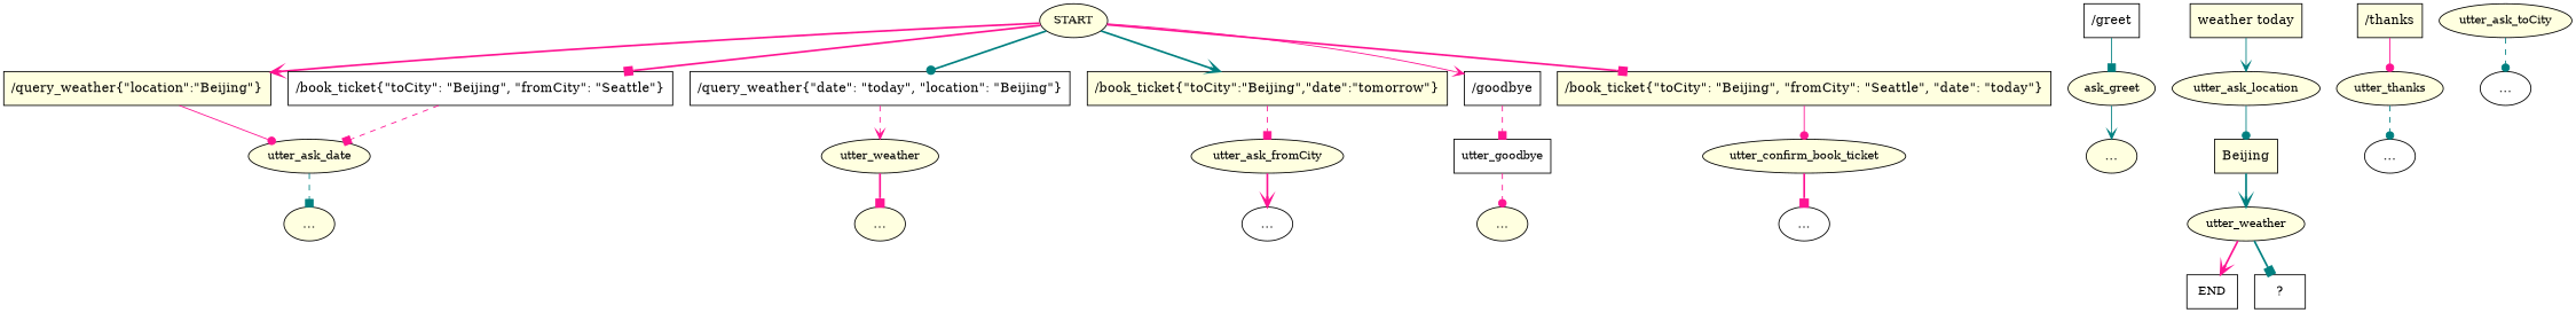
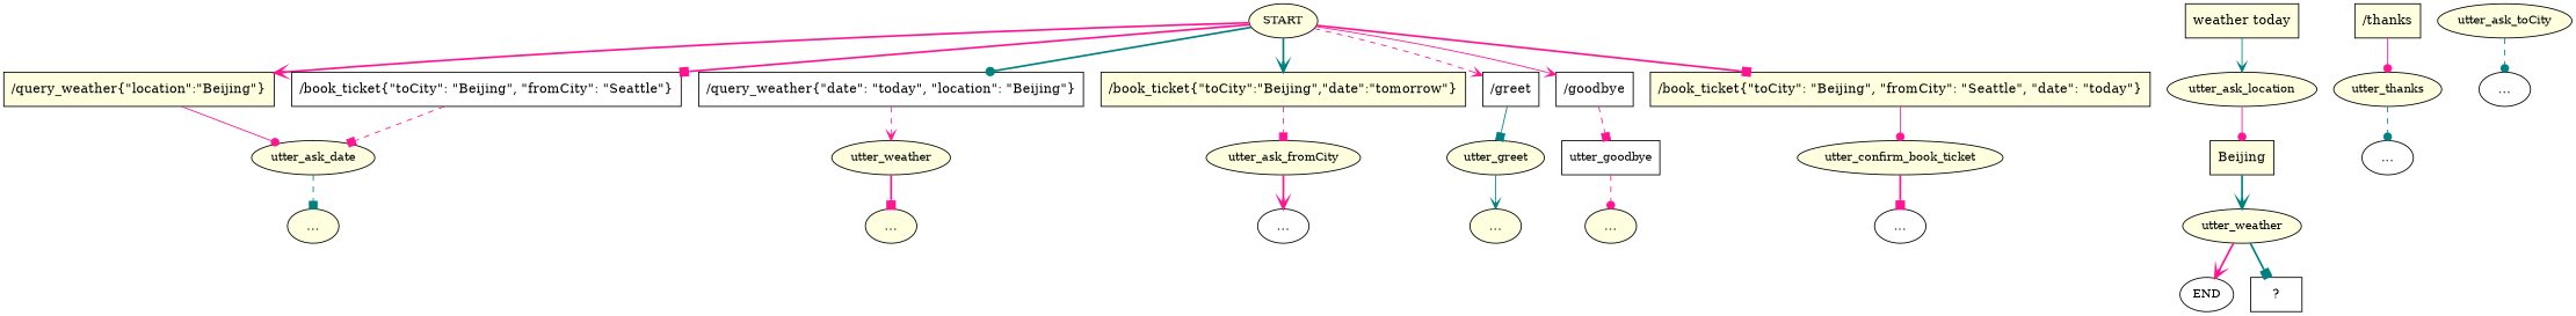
  digraph {
    node [fillcolor=lightyellow style=filled]
    edge [arrowhead=vee color=deeppink style=bold]
    n1 [fontsize=12 label=START]
    n2 [label="/query_weather\{\"location\":\"Beijing\"\}" shape=rect]
    n3 [fillcolor=white label="/book_ticket\{\"toCity\":\ \"Beijing\",\ \"fromCity\":\ \"Seattle\"\}" shape=rect]
    n4 [fillcolor=white label="/query_weather\{\"date\":\ \"today\",\ \"location\":\ \"Beijing\"\}" shape=rect]
    n5 [label="/book_ticket\{\"toCity\":\"Beijing\",\"date\":\"tomorrow\"\}" shape=rect]
    n6 [fillcolor=white label="/greet" shape=rect]
    n7 [fillcolor=white label="/goodbye" shape=rect]
    n8 [label="/book_ticket\{\"toCity\":\ \"Beijing\",\ \"fromCity\":\ \"Seattle\",\ \"date\":\ \"today\"\}" shape=rect]
    n9 [fontsize=12 label=utter_ask_date]
    n10 [fontsize=12 label=utter_weather]
    n11 [fontsize=12 label=utter_ask_fromCity]
-   n12 [fontsize=12 label=ask_greet]
+   n12 [fontsize=12 label=utter_greet]
    n13 [label="weather\ today" shape=rect]
    n14 [fontsize=12 label=utter_ask_location]
    n15 [fillcolor=white fontsize=12 label=utter_goodbye shape=box]
    n16 [label="/thanks" shape=rect]
    n17 [fontsize=12 label=utter_thanks]
    n18 [fontsize=12 label=utter_confirm_book_ticket]
-   n19 [fillcolor=white fontsize=12 label=END shape=box]
+   n19 [fillcolor=white fontsize=12 label=END]
    n20 [fontsize=12 label=utter_ask_toCity]
    n21 [fillcolor=white label="..."]
    n22 [label="..."]
    n23 [label="..."]
    n24 [fillcolor=white label="..."]
    n25 [label="..."]
    n26 [label=Beijing shape=rect]
    n27 [fontsize=12 label=utter_weather]
    n28 [fillcolor=white label="  ?  " shape=rect]
    n29 [label="..."]
    n30 [fillcolor=white label="..."]
    n31 [fillcolor=white label="..."]
    n1 -> n2
    n1 -> n3 [arrowhead=box]
    n1 -> n4 [arrowhead=dot color=teal]
    n1 -> n5 [color=teal]
+   n1 -> n6 [style=dashed]
    n1 -> n7 [style=solid]
    n1 -> n8 [arrowhead=box]
    n2 -> n9 [arrowhead=dot style=solid]
    n3 -> n9 [arrowhead=box style=dashed]
    n4 -> n10 [style=dashed]
    n5 -> n11 [arrowhead=box style=dashed]
    n6 -> n12 [arrowhead=box color=teal style=solid]
    n7 -> n15 [arrowhead=box style=dashed]
    n8 -> n18 [arrowhead=dot style=solid]
    n9 -> n22 [arrowhead=box color=teal style=dashed]
    n10 -> n23 [arrowhead=box]
    n11 -> n24
    n12 -> n25 [color=teal style=solid]
    n13 -> n14 [color=teal style=solid]
-   n14 -> n26 [arrowhead=dot color=teal style=solid]
+   n14 -> n26 [arrowhead=dot style=solid]
    n15 -> n29 [arrowhead=dot style=dashed]
    n16 -> n17 [arrowhead=dot style=solid]
    n17 -> n30 [arrowhead=dot color=teal style=dashed]
    n18 -> n31 [arrowhead=box]
    n20 -> n21 [arrowhead=dot color=teal style=dashed]
    n26 -> n27 [color=teal]
    n27 -> n19
    n27 -> n28 [arrowhead=box color=teal]
  }
